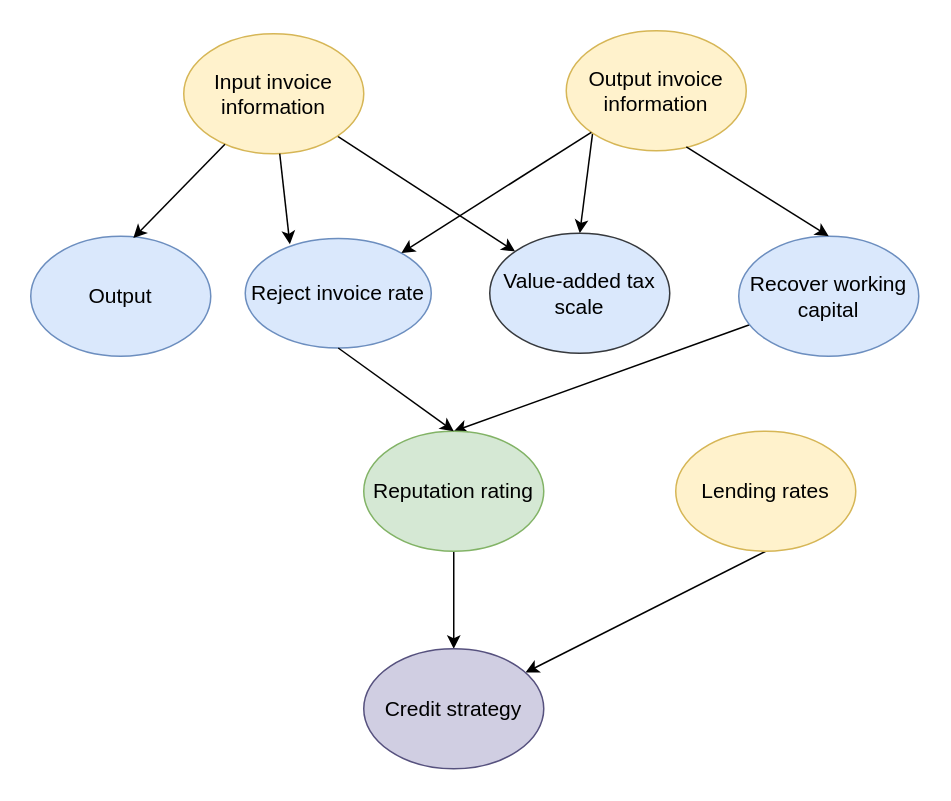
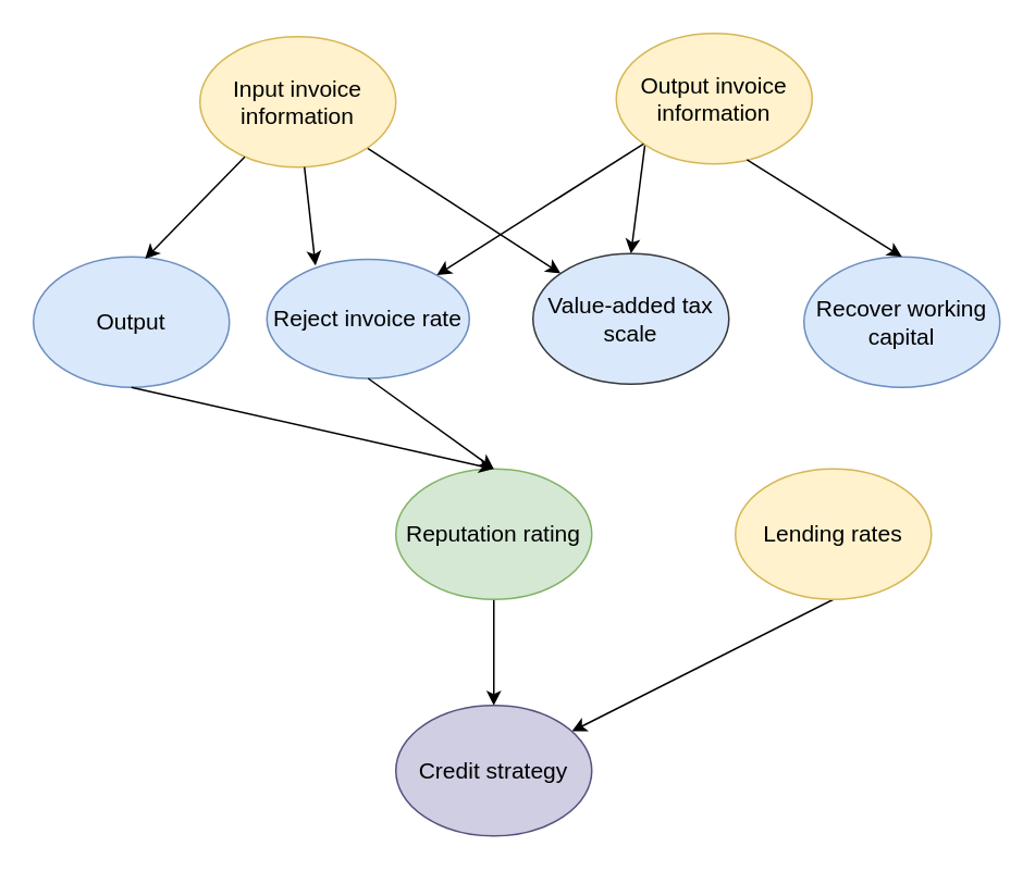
  <mxCell id="0" />
  <mxCell id="1" parent="0" />
  <mxCell id="2" style="edgeStyle=none;rounded=0;orthogonalLoop=1;jettySize=auto;html=1;exitX=0;exitY=1;exitDx=0;exitDy=0;entryX=0.5;entryY=0;entryDx=0;entryDy=0;" edge="1" parent="1" source="3" target="21"><mxGeometry relative="1" as="geometry" /></mxCell>
  <mxCell id="3" value="&lt;font style=&quot;font-size: 14px&quot;&gt;Output invoice information&lt;/font&gt;" style="ellipse;whiteSpace=wrap;html=1;fillColor=#fff2cc;strokeColor=#d6b656;" vertex="1" parent="1"><mxGeometry x="377" y="20" width="120" height="80" as="geometry" /></mxCell>
  <mxCell id="4" style="edgeStyle=none;rounded=0;orthogonalLoop=1;jettySize=auto;html=1;exitX=1;exitY=1;exitDx=0;exitDy=0;" edge="1" parent="1" source="5" target="21"><mxGeometry relative="1" as="geometry" /></mxCell>
  <mxCell id="5" value="&lt;font style=&quot;font-size: 14px&quot;&gt;Input invoice information&lt;/font&gt;" style="ellipse;whiteSpace=wrap;html=1;fillColor=#fff2cc;strokeColor=#d6b656;" vertex="1" parent="1"><mxGeometry x="122" y="22" width="120" height="80" as="geometry" /></mxCell>
  <mxCell id="6" value="&lt;font&gt;&lt;span style=&quot;font-size: 14px&quot;&gt;Reject invoice rate&lt;/span&gt;&lt;br&gt;&lt;/font&gt;" style="ellipse;whiteSpace=wrap;html=1;fillColor=#dae8fc;strokeColor=#6c8ebf;" vertex="1" parent="1"><mxGeometry x="163" y="158.5" width="124" height="73" as="geometry" /></mxCell>
  <mxCell id="7" value="" style="endArrow=classic;html=1;entryX=0.24;entryY=0.053;entryDx=0;entryDy=0;entryPerimeter=0;" edge="1" parent="1" source="5" target="6"><mxGeometry width="50" height="50" relative="1" as="geometry"><mxPoint x="-19" y="174" as="sourcePoint" /><mxPoint x="31" y="124" as="targetPoint" /></mxGeometry></mxCell>
  <mxCell id="8" value="" style="endArrow=classic;html=1;" edge="1" parent="1" source="3" target="6"><mxGeometry width="50" height="50" relative="1" as="geometry"><mxPoint x="108" y="145" as="sourcePoint" /><mxPoint x="158" y="95" as="targetPoint" /></mxGeometry></mxCell>
- <mxCell id="9" style="rounded=0;orthogonalLoop=1;jettySize=auto;html=1;entryX=0.5;entryY=0;entryDx=0;entryDy=0;" edge="1" parent="1" source="10" target="15"><mxGeometry relative="1" as="geometry" /></mxCell>
  <mxCell id="10" value="&lt;font style=&quot;font-size: 14px&quot;&gt;Recover working capital&lt;/font&gt;" style="ellipse;whiteSpace=wrap;html=1;fillColor=#dae8fc;strokeColor=#6c8ebf;" vertex="1" parent="1"><mxGeometry x="492" y="157" width="120" height="80" as="geometry" /></mxCell>
  <mxCell id="11" value="" style="endArrow=classic;html=1;exitX=0.667;exitY=0.968;exitDx=0;exitDy=0;exitPerimeter=0;entryX=0.5;entryY=0;entryDx=0;entryDy=0;" edge="1" parent="1" source="3" target="10"><mxGeometry width="50" height="50" relative="1" as="geometry"><mxPoint x="169" y="151" as="sourcePoint" /><mxPoint x="219" y="101" as="targetPoint" /></mxGeometry></mxCell>
  <mxCell id="12" value="&lt;font style=&quot;font-size: 14px&quot;&gt;Output&lt;/font&gt;" style="ellipse;whiteSpace=wrap;html=1;fillColor=#dae8fc;strokeColor=#6c8ebf;" vertex="1" parent="1"><mxGeometry x="20" y="157" width="120" height="80" as="geometry" /></mxCell>
  <mxCell id="13" value="" style="endArrow=classic;html=1;entryX=0.57;entryY=0.015;entryDx=0;entryDy=0;entryPerimeter=0;" edge="1" parent="1" source="5" target="12"><mxGeometry width="50" height="50" relative="1" as="geometry"><mxPoint x="-71" y="193" as="sourcePoint" /><mxPoint x="-21" y="143" as="targetPoint" /></mxGeometry></mxCell>
  <mxCell id="14" style="edgeStyle=none;rounded=0;orthogonalLoop=1;jettySize=auto;html=1;exitX=0.5;exitY=1;exitDx=0;exitDy=0;" edge="1" parent="1" source="15" target="20"><mxGeometry relative="1" as="geometry" /></mxCell>
  <mxCell id="15" value="&lt;font style=&quot;font-size: 14px&quot;&gt;Reputation rating&lt;/font&gt;" style="ellipse;whiteSpace=wrap;html=1;fillColor=#d5e8d4;strokeColor=#82b366;" vertex="1" parent="1"><mxGeometry x="242" y="287" width="120" height="80" as="geometry" /></mxCell>
  <mxCell id="16" value="" style="endArrow=classic;html=1;exitX=0.5;exitY=1;exitDx=0;exitDy=0;entryX=0.5;entryY=0;entryDx=0;entryDy=0;" edge="1" parent="1" source="6" target="15"><mxGeometry width="50" height="50" relative="1" as="geometry"><mxPoint x="399" y="272" as="sourcePoint" /><mxPoint x="449" y="222" as="targetPoint" /></mxGeometry></mxCell>
+ <mxCell id="17" value="" style="endArrow=classic;html=1;entryX=0.5;entryY=0;entryDx=0;entryDy=0;exitX=0.5;exitY=1;exitDx=0;exitDy=0;" edge="1" parent="1" source="12" target="15"><mxGeometry width="50" height="50" relative="1" as="geometry"><mxPoint x="-7" y="240" as="sourcePoint" /><mxPoint x="43" y="190" as="targetPoint" /></mxGeometry></mxCell>
  <mxCell id="18" style="edgeStyle=none;rounded=0;orthogonalLoop=1;jettySize=auto;html=1;exitX=0.5;exitY=1;exitDx=0;exitDy=0;" edge="1" parent="1" source="19" target="20"><mxGeometry relative="1" as="geometry"><mxPoint x="154.2" y="441.6" as="targetPoint" /></mxGeometry></mxCell>
  <mxCell id="19" value="&lt;font style=&quot;font-size: 14px&quot;&gt;Lending rates&lt;/font&gt;" style="ellipse;whiteSpace=wrap;html=1;fillColor=#fff2cc;strokeColor=#d6b656;" vertex="1" parent="1"><mxGeometry x="450" y="287" width="120" height="80" as="geometry" /></mxCell>
  <mxCell id="20" value="&lt;font style=&quot;font-size: 14px&quot;&gt;Credit strategy&lt;/font&gt;" style="ellipse;whiteSpace=wrap;html=1;fillColor=#d0cee2;strokeColor=#56517e;" vertex="1" parent="1"><mxGeometry x="242" y="432" width="120" height="80" as="geometry" /></mxCell>
  <mxCell id="21" value="&lt;span style=&quot;font-size: 14px&quot;&gt;Value-added tax scale&lt;/span&gt;" style="ellipse;whiteSpace=wrap;html=1;strokeColor=#36393d;fillColor=#DAE8FC;" vertex="1" parent="1"><mxGeometry x="326" y="155" width="120" height="80" as="geometry" /></mxCell>
